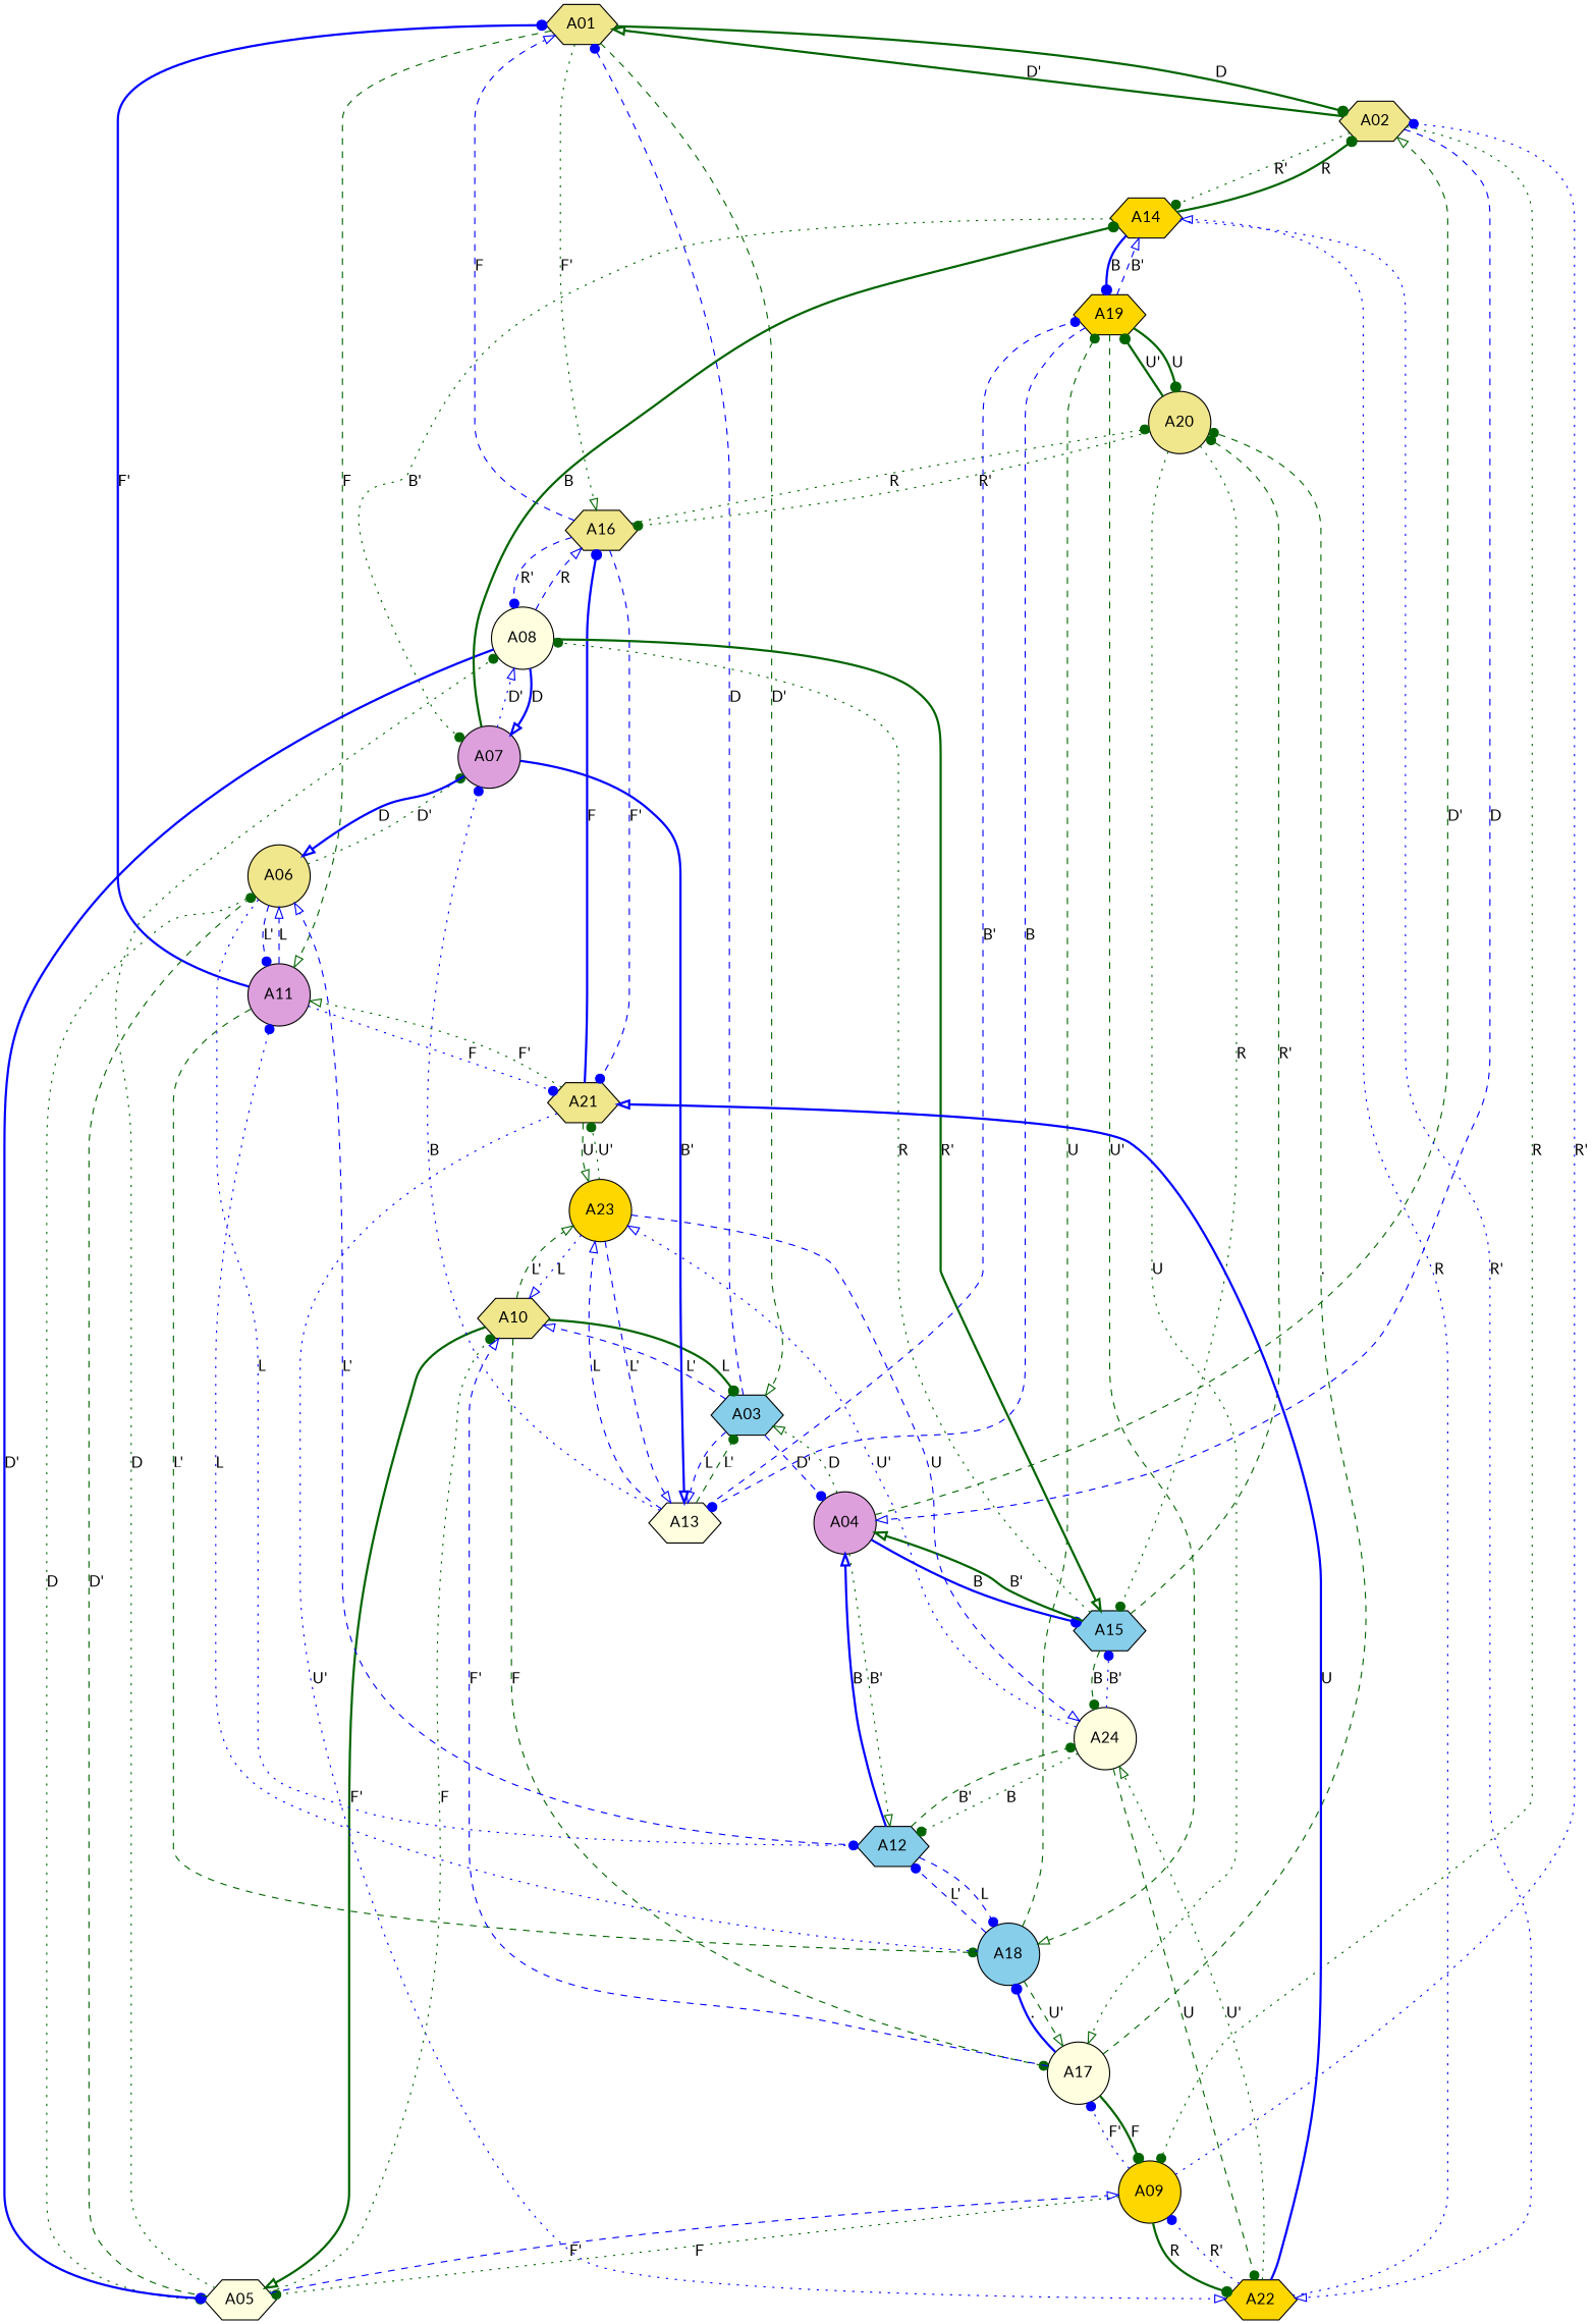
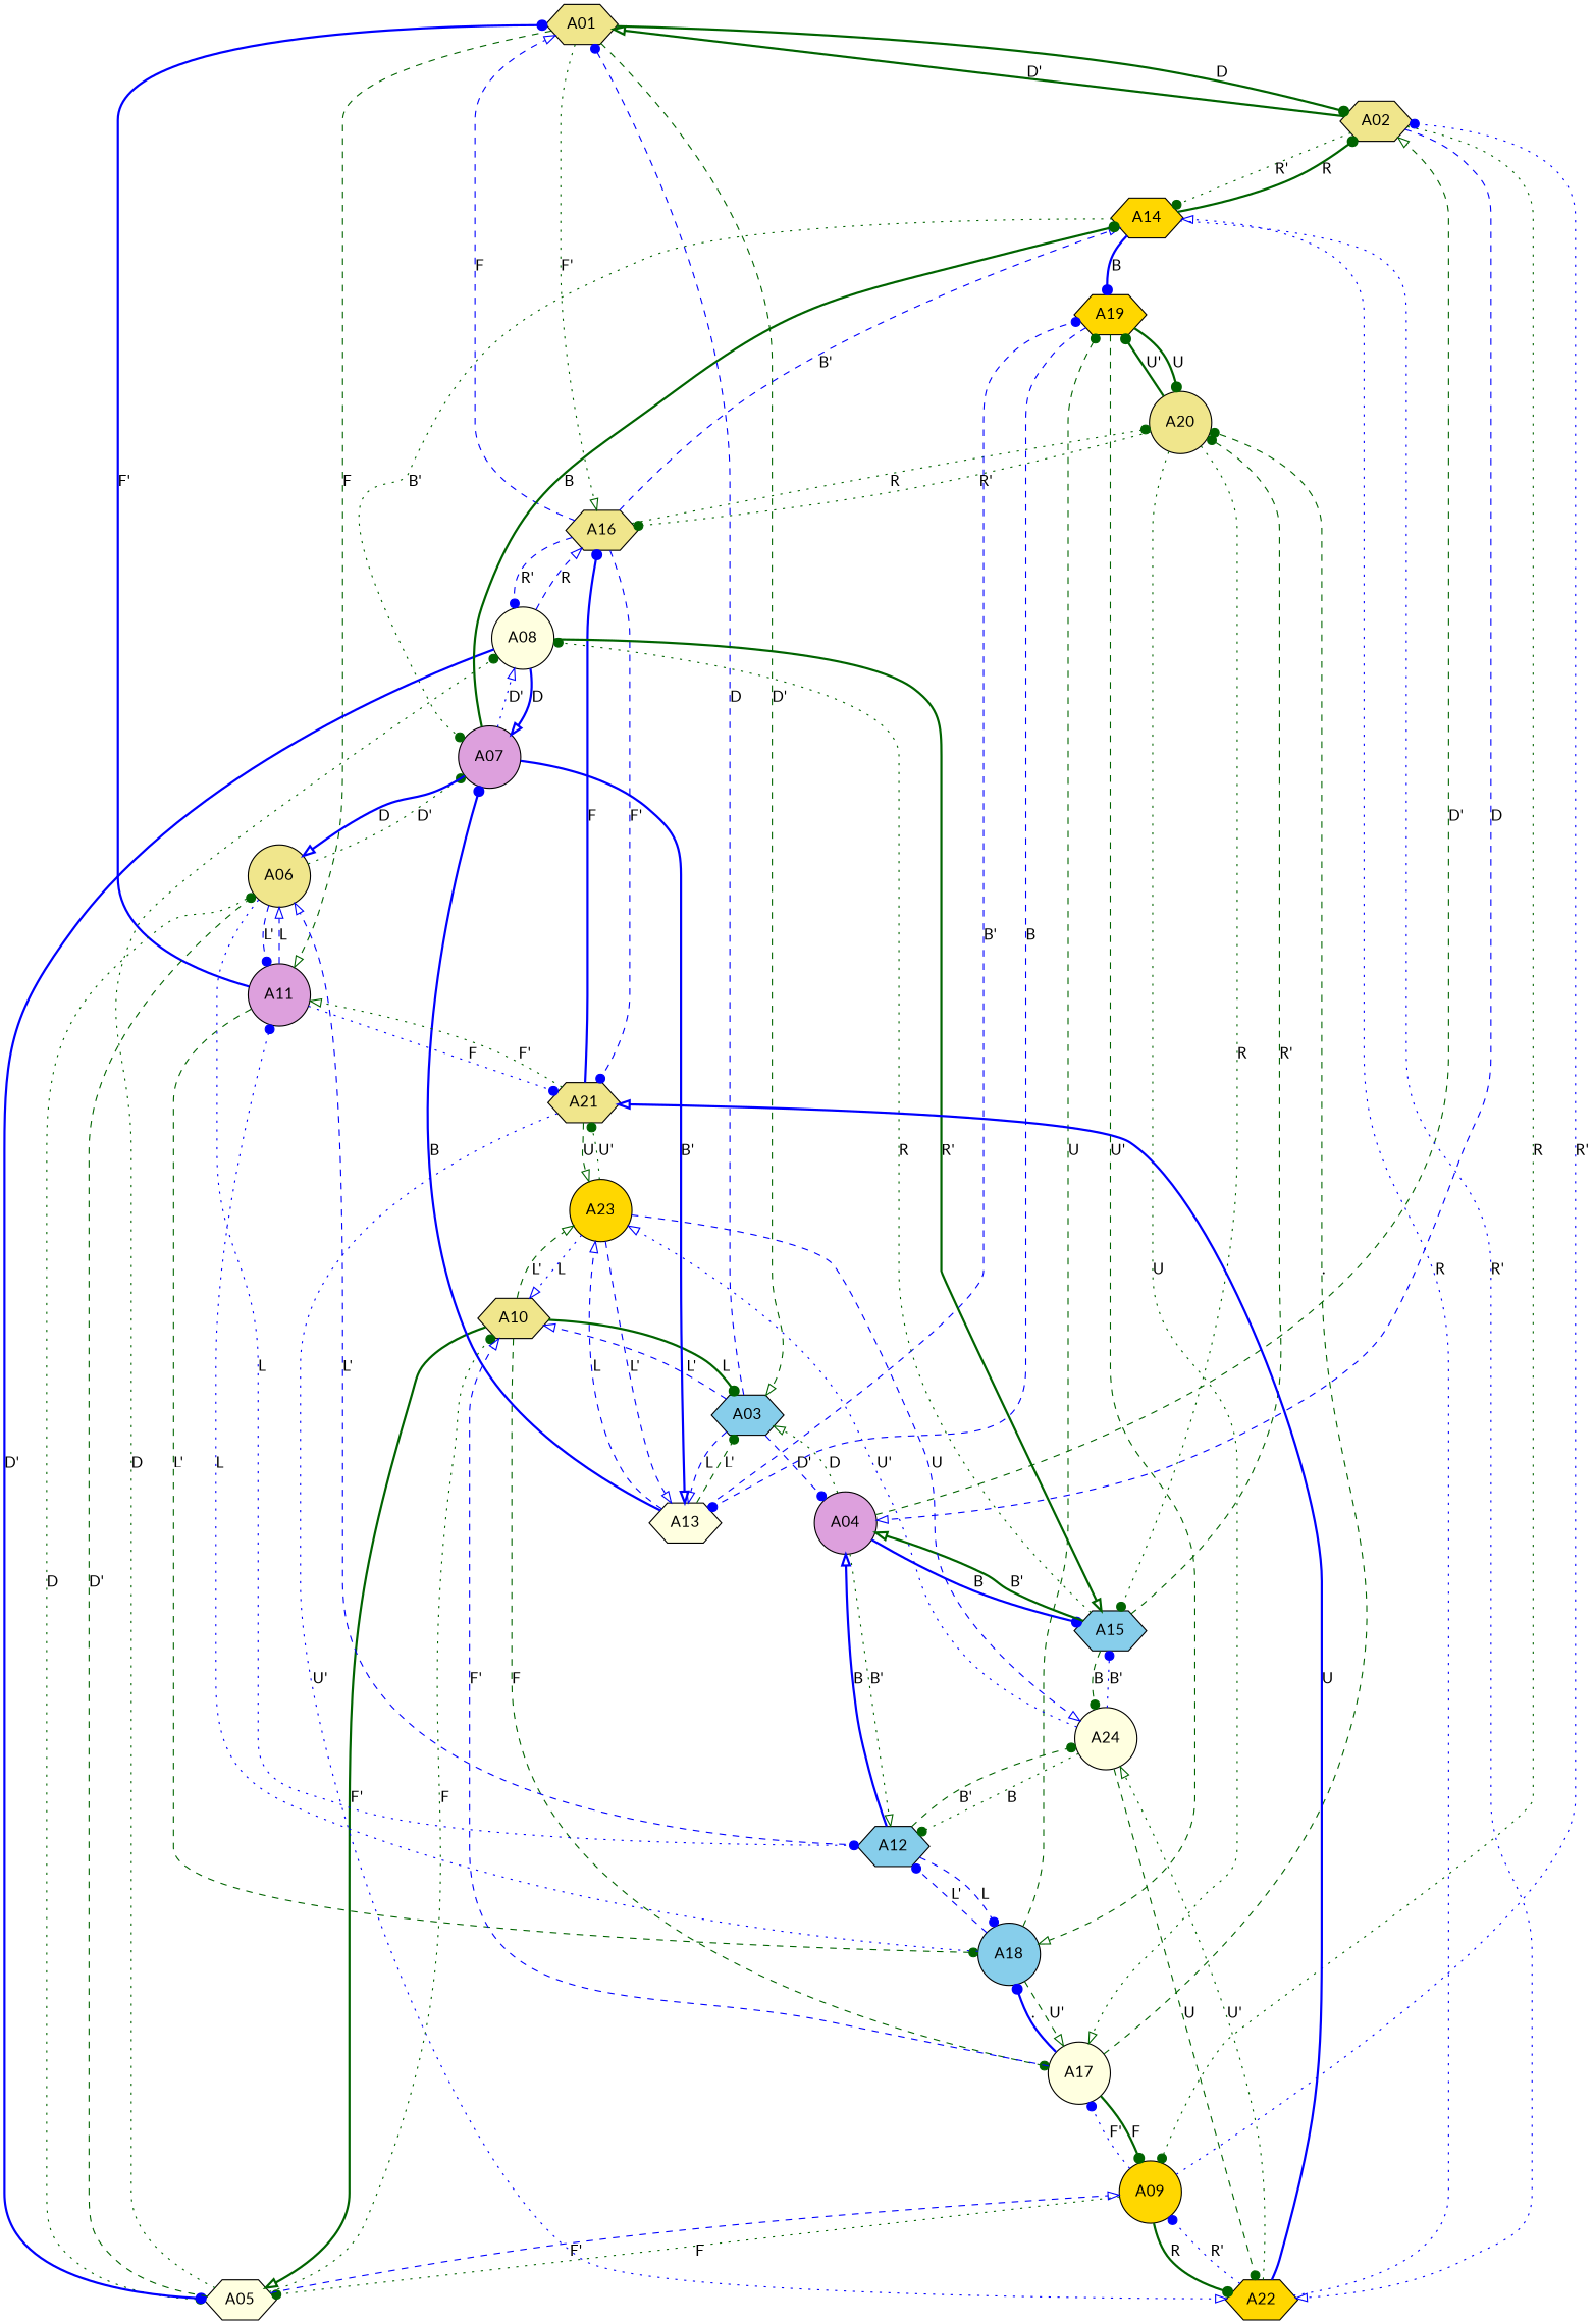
  digraph {
    fontname=Lato
    node [fillcolor=khaki fontname=Lato shape=hexagon style=filled]
    edge [arrowhead=dot color=darkgreen fontname=Lato style=dashed]
    A01
    A02
    A03 [fillcolor=skyblue]
    A11 [fillcolor=plum shape=circle]
    A16
    A04 [fillcolor=plum shape=circle]
    A09 [fillcolor=gold shape=circle]
    A14 [fillcolor=gold]
    A10
    A13 [fillcolor=lightyellow]
    A06 [shape=circle]
    A18 [fillcolor=skyblue shape=circle]
    A21
    A08 [fillcolor=lightyellow shape=circle]
    A20 [shape=circle]
    A12 [fillcolor=skyblue]
    A15 [fillcolor=skyblue]
    A05 [fillcolor=lightyellow]
    A17 [fillcolor=lightyellow shape=circle]
    A22 [fillcolor=gold]
    A07 [fillcolor=plum shape=circle]
    A19 [fillcolor=gold]
    A23 [fillcolor=gold shape=circle]
    A24 [fillcolor=lightyellow shape=circle]
    A01 -> A02 [label=D style=bold]
    A01 -> A03 [arrowhead=onormal label="D'"]
    A01 -> A11 [arrowhead=onormal label=F]
    A01 -> A16 [arrowhead=onormal label="F'" style=dotted]
    A02 -> A01 [arrowhead=onormal label="D'" style=bold]
    A02 -> A04 [arrowhead=onormal color=blue label=D]
    A02 -> A09 [label=R style=dotted]
    A02 -> A14 [label="R'" style=dotted]
    A03 -> A01 [color=blue label=D]
    A03 -> A04 [color=blue label="D'"]
    A03 -> A10 [arrowhead=onormal color=blue label="L'"]
    A03 -> A13 [arrowhead=onormal color=blue label=L]
    A11 -> A01 [color=blue label="F'" style=bold]
    A11 -> A06 [arrowhead=onormal color=blue label=L]
    A11 -> A18 [label="L'"]
    A11 -> A21 [color=blue label=F style=dotted]
    A16 -> A01 [arrowhead=onormal color=blue label=F]
    A16 -> A21 [color=blue label="F'"]
    A16 -> A08 [color=blue label="R'"]
    A16 -> A20 [label=R style=dotted]
    A04 -> A02 [arrowhead=onormal label="D'"]
    A04 -> A03 [arrowhead=onormal label=D style=dotted]
    A04 -> A12 [arrowhead=onormal label="B'" style=dotted]
    A04 -> A15 [color=blue label=B style=bold]
    A09 -> A02 [color=blue label="R'" style=dotted]
    A09 -> A05 [label=F style=dotted]
    A09 -> A17 [color=blue label="F'" style=dotted]
    A09 -> A22 [label=R style=bold]
    A14 -> A02 [label=R style=bold]
    A14 -> A22 [arrowhead=onormal color=blue label="R'" style=dotted]
    A14 -> A07 [label="B'" style=dotted]
    A14 -> A19 [color=blue label=B style=bold]
    A10 -> A03 [label=L style=bold]
    A10 -> A05 [arrowhead=onormal label="F'" style=bold]
    A10 -> A17 [label=F]
    A10 -> A23 [arrowhead=onormal label="L'"]
    A13 -> A03 [label="L'"]
-   A13 -> A07 [color=blue label=B style=dotted]
+   A13 -> A07 [color=blue label=B style=bold]
    A13 -> A19 [color=blue label="B'"]
    A13 -> A23 [arrowhead=onormal color=blue label=L]
    A06 -> A11 [color=blue label="L'"]
    A06 -> A12 [color=blue label=L style=dotted]
    A06 -> A05 [label=D style=dotted]
    A06 -> A07 [label="D'" style=dotted]
    A18 -> A11 [color=blue label=L style=dotted]
    A18 -> A12 [color=blue label="L'"]
    A18 -> A17 [arrowhead=onormal label="U'"]
    A18 -> A19 [label=U]
    A21 -> A11 [arrowhead=onormal label="F'" style=dotted]
    A21 -> A16 [color=blue label=F style=bold]
    A21 -> A22 [arrowhead=onormal color=blue label="U'" style=dotted]
    A21 -> A23 [arrowhead=onormal label=U]
    A08 -> A16 [arrowhead=onormal color=blue label=R]
    A08 -> A15 [arrowhead=onormal label="R'" style=bold]
    A08 -> A05 [color=blue label="D'" style=bold]
    A08 -> A07 [arrowhead=onormal color=blue label=D style=bold]
    A20 -> A16 [label="R'" style=dotted]
    A20 -> A15 [label=R style=dotted]
    A20 -> A17 [arrowhead=onormal label=U style=dotted]
    A20 -> A19 [label="U'" style=bold]
    A12 -> A04 [arrowhead=onormal color=blue label=B style=bold]
    A12 -> A06 [arrowhead=onormal color=blue label="L'"]
    A12 -> A18 [color=blue label=L]
    A12 -> A24 [label="B'"]
    A15 -> A04 [arrowhead=onormal label="B'" style=bold]
    A15 -> A08 [label=R style=dotted]
    A15 -> A20 [label="R'"]
    A15 -> A24 [label=B]
    A05 -> A09 [arrowhead=onormal color=blue label="F'"]
    A05 -> A10 [label=F style=dotted]
    A05 -> A06 [label="D'"]
    A05 -> A08 [label=D style=dotted]
    A17 -> A09 [label=F style=bold]
    A17 -> A10 [arrowhead=onormal color=blue label="F'"]
    A17 -> A18 [color=blue label="." style=bold]
    A17 -> A20 [label="."]
    A22 -> A09 [color=blue label="R'" style=dotted]
    A22 -> A14 [arrowhead=onormal color=blue label=R style=dotted]
    A22 -> A21 [arrowhead=onormal color=blue label=U style=bold]
    A22 -> A24 [arrowhead=onormal label="U'" style=dotted]
    A07 -> A14 [label=B style=bold]
    A07 -> A13 [arrowhead=onormal color=blue label="B'" style=bold]
    A07 -> A06 [arrowhead=onormal color=blue label=D style=bold]
    A07 -> A08 [arrowhead=onormal color=blue label="D'" style=dotted]
-   A19 -> A14 [arrowhead=onormal color=blue label="B'"]
+   A16 -> A14 [arrowhead=onormal color=blue label="B'"]
    A19 -> A13 [color=blue label=B]
    A19 -> A18 [arrowhead=onormal label="U'"]
    A19 -> A20 [label=U style=bold]
    A23 -> A10 [arrowhead=onormal color=blue label=L style=dotted]
    A23 -> A13 [arrowhead=onormal color=blue label="L'"]
    A23 -> A21 [label="U'" style=dotted]
    A23 -> A24 [arrowhead=onormal color=blue label=U]
    A24 -> A12 [label=B style=dotted]
    A24 -> A15 [color=blue label="B'" style=dotted]
    A24 -> A22 [label=U]
    A24 -> A23 [arrowhead=onormal color=blue label="U'" style=dotted]
  }
